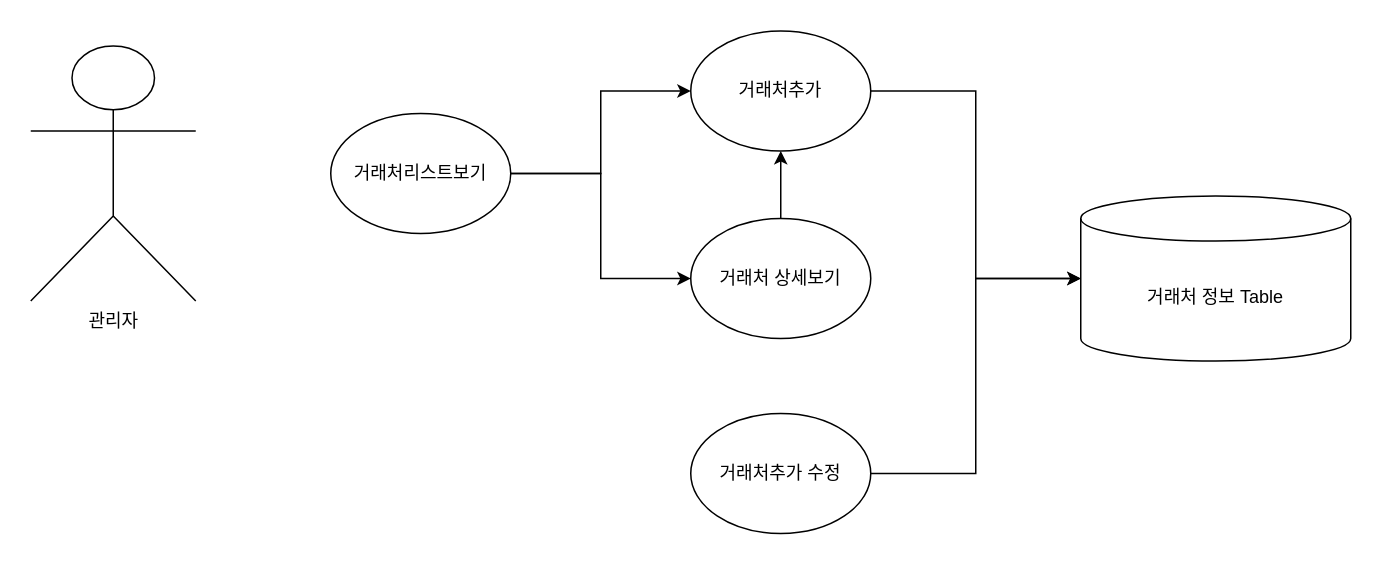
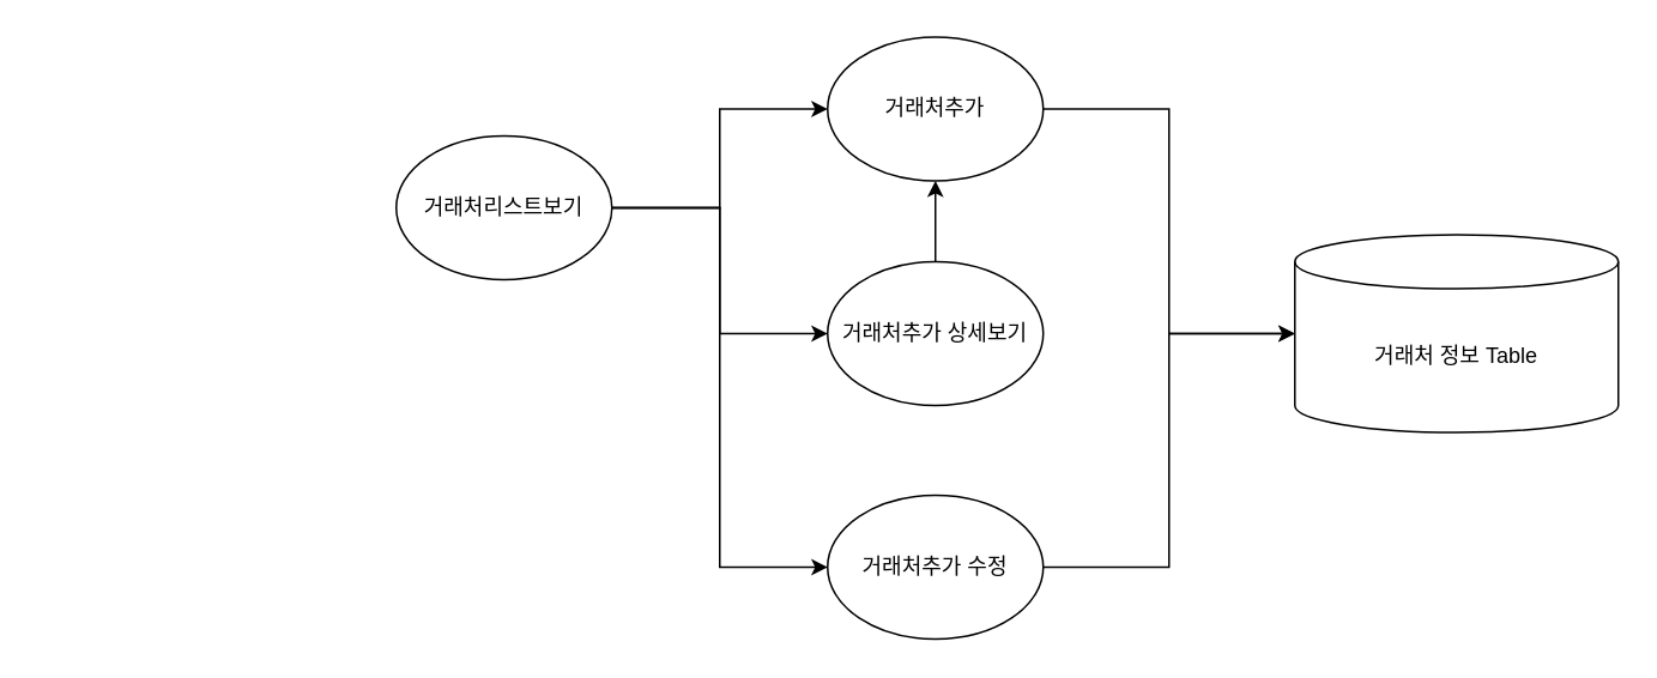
  <mxCell id="0" />
  <mxCell id="1" parent="0" />
- <mxCell id="2" value="관리자" style="shape=umlActor;verticalLabelPosition=bottom;verticalAlign=top;html=1;outlineConnect=0;" vertex="1" parent="1"><mxGeometry x="20" y="30" width="110" height="170" as="geometry" /></mxCell>
  <mxCell id="3" style="edgeStyle=orthogonalEdgeStyle;rounded=0;orthogonalLoop=1;jettySize=auto;html=1;entryX=0;entryY=0.5;entryDx=0;entryDy=0;" edge="1" parent="1" source="6" target="8"><mxGeometry relative="1" as="geometry" /></mxCell>
  <mxCell id="4" style="edgeStyle=orthogonalEdgeStyle;rounded=0;orthogonalLoop=1;jettySize=auto;html=1;entryX=0;entryY=0.5;entryDx=0;entryDy=0;" edge="1" parent="1" source="6" target="10"><mxGeometry relative="1" as="geometry" /></mxCell>
+ <mxCell id="5" style="edgeStyle=orthogonalEdgeStyle;rounded=0;orthogonalLoop=1;jettySize=auto;html=1;entryX=0;entryY=0.5;entryDx=0;entryDy=0;" edge="1" parent="1" source="6" target="12"><mxGeometry relative="1" as="geometry" /></mxCell>
  <mxCell id="6" value="거래처리스트보기" style="ellipse;whiteSpace=wrap;html=1;" vertex="1" parent="1"><mxGeometry x="220" y="75" width="120" height="80" as="geometry" /></mxCell>
  <mxCell id="7" style="edgeStyle=orthogonalEdgeStyle;rounded=0;orthogonalLoop=1;jettySize=auto;html=1;entryX=0;entryY=0.5;entryDx=0;entryDy=0;entryPerimeter=0;" edge="1" parent="1" source="8" target="13"><mxGeometry relative="1" as="geometry" /></mxCell>
  <mxCell id="8" value="거래처추가" style="ellipse;whiteSpace=wrap;html=1;" vertex="1" parent="1"><mxGeometry x="460" y="20" width="120" height="80" as="geometry" /></mxCell>
  <mxCell id="9" style="edgeStyle=orthogonalEdgeStyle;rounded=0;orthogonalLoop=1;jettySize=auto;html=1;" edge="1" parent="1" source="10" target="8"><mxGeometry relative="1" as="geometry" /></mxCell>
- <mxCell id="10" value="거래처 상세보기" style="ellipse;whiteSpace=wrap;html=1;" vertex="1" parent="1"><mxGeometry x="460" y="145" width="120" height="80" as="geometry" /></mxCell>
+ <mxCell id="10" value="거래처추가 상세보기" style="ellipse;whiteSpace=wrap;html=1;" vertex="1" parent="1"><mxGeometry x="460" y="145" width="120" height="80" as="geometry" /></mxCell>
  <mxCell id="11" style="edgeStyle=orthogonalEdgeStyle;rounded=0;orthogonalLoop=1;jettySize=auto;html=1;entryX=0;entryY=0.5;entryDx=0;entryDy=0;entryPerimeter=0;" edge="1" parent="1" source="12" target="13"><mxGeometry relative="1" as="geometry" /></mxCell>
  <mxCell id="12" value="거래처추가 수정" style="ellipse;whiteSpace=wrap;html=1;" vertex="1" parent="1"><mxGeometry x="460" y="275" width="120" height="80" as="geometry" /></mxCell>
  <mxCell id="13" value="거래처 정보 Table" style="shape=cylinder3;whiteSpace=wrap;html=1;boundedLbl=1;backgroundOutline=1;size=15;" vertex="1" parent="1"><mxGeometry x="720" y="130" width="180" height="110" as="geometry" /></mxCell>
